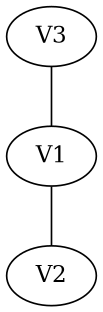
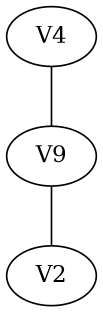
  graph {
    fontname="DejaVu Serif"
    node [fontname="DejaVu Serif"]
    edge [fontname="DejaVu Serif"]
-   V1
+   V1 [label=V9]
    V2
-   V3
+   V3 [label=V4]
    V1 -- V2
    V3 -- V1
  }
